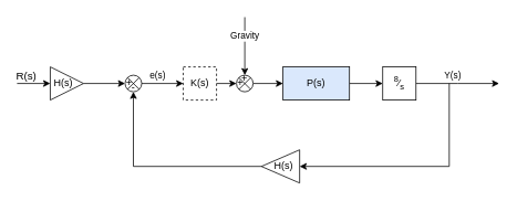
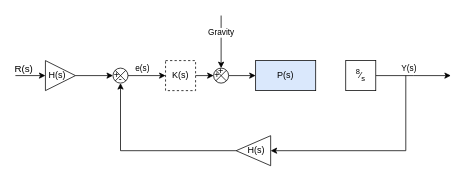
  <mxCell id="0" />
  <mxCell id="1" parent="0" />
- <mxCell id="2" style="edgeStyle=orthogonalEdgeStyle;rounded=0;orthogonalLoop=1;jettySize=auto;html=1;exitX=1;exitY=0.5;exitDx=0;exitDy=0;entryX=0;entryY=0.5;entryDx=0;entryDy=0;" parent="1" source="3" target="6" edge="1"><mxGeometry relative="1" as="geometry" /></mxCell>
  <mxCell id="3" value="P(s)" style="rounded=0;whiteSpace=wrap;html=1;fillColor=#dae8fc;" parent="1" vertex="1"><mxGeometry x="340" y="80" width="80" height="40" as="geometry" /></mxCell>
  <mxCell id="4" style="edgeStyle=orthogonalEdgeStyle;rounded=0;orthogonalLoop=1;jettySize=auto;html=1;exitX=1;exitY=0.5;exitDx=0;exitDy=0;" parent="1" source="6" edge="1"><mxGeometry relative="1" as="geometry"><mxPoint x="600" y="100" as="targetPoint" /></mxGeometry></mxCell>
  <mxCell id="5" value="Y(s)" style="edgeLabel;html=1;align=center;verticalAlign=middle;resizable=0;points=[];" parent="4" vertex="1" connectable="0"><mxGeometry x="0.319" y="-2" relative="1" as="geometry"><mxPoint x="-22" y="-12" as="offset" /></mxGeometry></mxCell>
  <mxCell id="6" value="&lt;sup&gt;8&lt;/sup&gt;⁄&lt;sub&gt;s&lt;/sub&gt;" style="rounded=0;whiteSpace=wrap;html=1;" parent="1" vertex="1"><mxGeometry x="460" y="80" width="40" height="40" as="geometry" /></mxCell>
  <mxCell id="7" style="edgeStyle=orthogonalEdgeStyle;rounded=0;orthogonalLoop=1;jettySize=auto;html=1;exitX=1;exitY=0.5;exitDx=0;exitDy=0;entryX=0;entryY=0.5;entryDx=0;entryDy=0;" parent="1" source="23" target="3" edge="1"><mxGeometry relative="1" as="geometry"><mxPoint x="314" y="100" as="sourcePoint" /></mxGeometry></mxCell>
  <mxCell id="8" value="K(s)" style="rounded=0;whiteSpace=wrap;html=1;dashed=1;" parent="1" vertex="1"><mxGeometry x="220" y="80" width="40" height="40" as="geometry" /></mxCell>
  <mxCell id="9" style="edgeStyle=orthogonalEdgeStyle;rounded=0;orthogonalLoop=1;jettySize=auto;html=1;entryX=0.5;entryY=1;entryDx=0;entryDy=0;exitX=1;exitY=0.5;exitDx=0;exitDy=0;" parent="1" source="14" target="22" edge="1"><mxGeometry relative="1" as="geometry"><mxPoint x="300" y="221" as="sourcePoint" /><mxPoint x="160" y="120" as="targetPoint" /></mxGeometry></mxCell>
  <mxCell id="10" style="edgeStyle=orthogonalEdgeStyle;rounded=0;orthogonalLoop=1;jettySize=auto;html=1;exitX=1;exitY=0.5;exitDx=0;exitDy=0;entryX=0;entryY=0.5;entryDx=0;entryDy=0;" parent="1" source="20" target="8" edge="1"><mxGeometry relative="1" as="geometry"><mxPoint x="180" y="100" as="sourcePoint" /></mxGeometry></mxCell>
  <mxCell id="11" value="e(s)" style="edgeLabel;html=1;align=center;verticalAlign=middle;resizable=0;points=[];" vertex="1" connectable="0" parent="10"><mxGeometry x="-0.275" y="-1" relative="1" as="geometry"><mxPoint y="-11" as="offset" /></mxGeometry></mxCell>
  <mxCell id="12" value="" style="endArrow=classic;html=1;rounded=0;entryX=0;entryY=0.5;entryDx=0;entryDy=0;" parent="1" target="14" edge="1"><mxGeometry width="50" height="50" relative="1" as="geometry"><mxPoint x="540" y="100" as="sourcePoint" /><mxPoint x="490" y="210" as="targetPoint" /><Array as="points"><mxPoint x="540" y="200" /></Array></mxGeometry></mxCell>
  <mxCell id="13" value="" style="endArrow=classic;html=1;rounded=0;entryX=0;entryY=0.5;entryDx=0;entryDy=0;" parent="1" target="21" edge="1" source="27"><mxGeometry width="50" height="50" relative="1" as="geometry"><mxPoint x="60" y="100" as="sourcePoint" /><mxPoint x="140" y="100" as="targetPoint" /></mxGeometry></mxCell>
  <mxCell id="14" value="H(s)" style="triangle;whiteSpace=wrap;html=1;rotation=0;verticalAlign=middle;movable=1;resizable=1;rotatable=1;deletable=1;editable=1;locked=0;connectable=1;direction=west;spacingRight=-3;spacingLeft=5;" parent="1" vertex="1"><mxGeometry x="314" y="180" width="46" height="40" as="geometry" /></mxCell>
  <mxCell id="15" value="" style="edgeStyle=orthogonalEdgeStyle;rounded=0;orthogonalLoop=1;jettySize=auto;html=1;exitX=1;exitY=0.5;exitDx=0;exitDy=0;entryX=0;entryY=0.5;entryDx=0;entryDy=0;" parent="1" source="8" target="24" edge="1"><mxGeometry relative="1" as="geometry"><mxPoint x="260" y="100" as="sourcePoint" /><mxPoint x="274" y="100" as="targetPoint" /></mxGeometry></mxCell>
  <mxCell id="16" value="" style="endArrow=classic;html=1;rounded=0;entryX=0.5;entryY=0;entryDx=0;entryDy=0;" parent="1" target="25" edge="1"><mxGeometry width="50" height="50" relative="1" as="geometry"><mxPoint x="294" y="20" as="sourcePoint" /><mxPoint x="294" y="80" as="targetPoint" /></mxGeometry></mxCell>
  <mxCell id="17" value="Gravity" style="edgeLabel;html=1;align=center;verticalAlign=middle;resizable=0;points=[];" parent="16" vertex="1" connectable="0"><mxGeometry x="-0.367" y="-1" relative="1" as="geometry"><mxPoint as="offset" /></mxGeometry></mxCell>
  <mxCell id="18" value="" style="endArrow=classic;html=1;rounded=0;entryX=0;entryY=0.5;entryDx=0;entryDy=0;" parent="1" edge="1" target="27"><mxGeometry width="50" height="50" relative="1" as="geometry"><mxPoint x="20" y="100" as="sourcePoint" /><mxPoint x="20" y="100" as="targetPoint" /></mxGeometry></mxCell>
  <mxCell id="19" value="R(s)" style="edgeLabel;html=1;align=center;verticalAlign=middle;resizable=0;points=[];fontSize=13;" parent="18" vertex="1" connectable="0"><mxGeometry x="-0.05" relative="1" as="geometry"><mxPoint x="-9" y="-10" as="offset" /></mxGeometry></mxCell>
  <mxCell id="20" value="" style="shape=sumEllipse;perimeter=ellipsePerimeter;whiteSpace=wrap;html=1;backgroundOutline=1;" vertex="1" parent="1"><mxGeometry x="150" y="90" width="20" height="20" as="geometry" /></mxCell>
  <mxCell id="21" value="+" style="text;strokeColor=none;align=center;fillColor=none;html=1;verticalAlign=middle;whiteSpace=wrap;rounded=0;" vertex="1" parent="1"><mxGeometry x="150" y="95" width="10" height="10" as="geometry" /></mxCell>
  <mxCell id="22" value="-" style="text;strokeColor=none;align=center;fillColor=none;html=1;verticalAlign=middle;whiteSpace=wrap;rounded=0;" vertex="1" parent="1"><mxGeometry x="155" y="100" width="10" height="10" as="geometry" /></mxCell>
  <mxCell id="23" value="" style="shape=sumEllipse;perimeter=ellipsePerimeter;whiteSpace=wrap;html=1;backgroundOutline=1;" vertex="1" parent="1"><mxGeometry x="284" y="90" width="20" height="20" as="geometry" /></mxCell>
  <mxCell id="24" value="+" style="text;strokeColor=none;align=center;fillColor=none;html=1;verticalAlign=middle;whiteSpace=wrap;rounded=0;" parent="1" vertex="1"><mxGeometry x="284" y="95" width="10" height="10" as="geometry" /></mxCell>
  <mxCell id="25" value="+" style="text;strokeColor=none;align=center;fillColor=none;html=1;verticalAlign=middle;whiteSpace=wrap;rounded=0;" parent="1" vertex="1"><mxGeometry x="289" y="90" width="10" height="10" as="geometry" /></mxCell>
  <mxCell id="26" value="" style="endArrow=classic;html=1;rounded=0;entryX=0;entryY=0.5;entryDx=0;entryDy=0;" edge="1" parent="1" target="27"><mxGeometry width="50" height="50" relative="1" as="geometry"><mxPoint x="60" y="100" as="sourcePoint" /><mxPoint x="150" y="100" as="targetPoint" /></mxGeometry></mxCell>
  <mxCell id="27" value="H(s)" style="triangle;whiteSpace=wrap;html=1;spacingLeft=-8;" parent="1" vertex="1"><mxGeometry x="60" y="80" width="40" height="40" as="geometry" /></mxCell>
